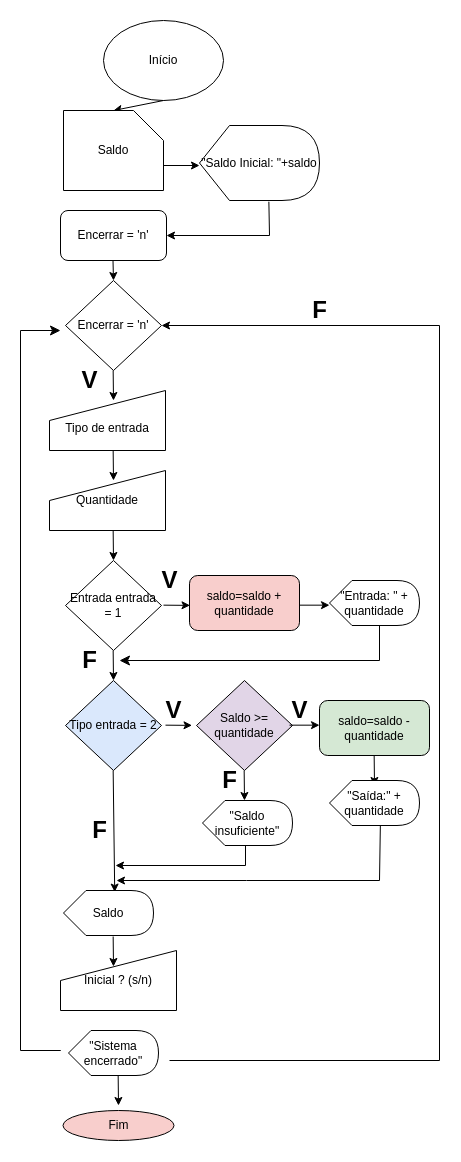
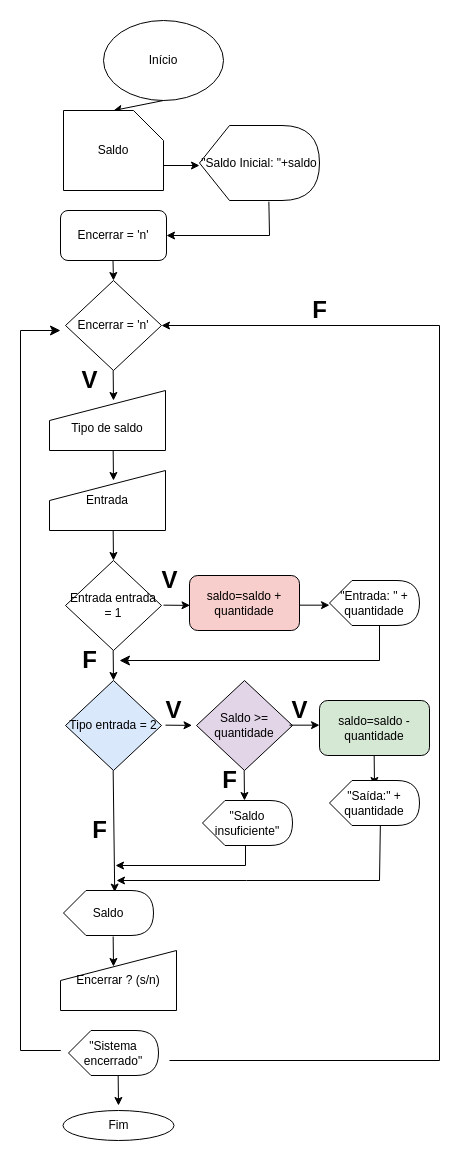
  <mxCell id="0" />
  <mxCell id="1" parent="0" />
  <mxCell id="2" value="Início" style="ellipse;whiteSpace=wrap;html=1;" vertex="1" parent="1"><mxGeometry x="103" y="20" width="120" height="80" as="geometry" /></mxCell>
  <mxCell id="3" value="" style="endArrow=classic;html=1;rounded=0;exitX=0.5;exitY=1;exitDx=0;exitDy=0;" edge="1" parent="1" source="2"><mxGeometry width="50" height="50" relative="1" as="geometry"><mxPoint x="149" y="230" as="sourcePoint" /><mxPoint x="113" y="110" as="targetPoint" /></mxGeometry></mxCell>
  <mxCell id="4" value="Saldo" style="shape=card;whiteSpace=wrap;html=1;direction=south;" vertex="1" parent="1"><mxGeometry x="63" y="110" width="100" height="80" as="geometry" /></mxCell>
  <mxCell id="5" value="" style="endArrow=classic;html=1;rounded=0;exitX=0;exitY=0;exitDx=55;exitDy=0;exitPerimeter=0;" edge="1" parent="1" source="4"><mxGeometry width="50" height="50" relative="1" as="geometry"><mxPoint x="169" y="160" as="sourcePoint" /><mxPoint x="199" y="165" as="targetPoint" /></mxGeometry></mxCell>
  <mxCell id="6" value="&quot;Saldo Inicial: &quot;+saldo" style="shape=display;whiteSpace=wrap;html=1;" vertex="1" parent="1"><mxGeometry x="199" y="125" width="120" height="75" as="geometry" /></mxCell>
  <mxCell id="7" value="" style="endArrow=classic;html=1;rounded=0;exitX=0.578;exitY=1.016;exitDx=0;exitDy=0;exitPerimeter=0;" edge="1" parent="1" source="6" target="8"><mxGeometry width="50" height="50" relative="1" as="geometry"><mxPoint x="269" y="190" as="sourcePoint" /><mxPoint x="119" y="250" as="targetPoint" /><Array as="points"><mxPoint x="269" y="235" /></Array></mxGeometry></mxCell>
  <mxCell id="8" value="Encerrar = 'n'" style="rounded=1;whiteSpace=wrap;html=1;" vertex="1" parent="1"><mxGeometry x="60" y="210" width="106" height="50" as="geometry" /></mxCell>
  <mxCell id="9" value="" style="endArrow=classic;html=1;rounded=0;" edge="1" parent="1"><mxGeometry width="50" height="50" relative="1" as="geometry"><mxPoint x="112.5" y="260" as="sourcePoint" /><mxPoint x="113" y="280" as="targetPoint" /></mxGeometry></mxCell>
  <mxCell id="10" value="Encerrar = 'n'" style="rhombus;whiteSpace=wrap;html=1;" vertex="1" parent="1"><mxGeometry x="65" y="280" width="96" height="90" as="geometry" /></mxCell>
- <mxCell id="11" value="&lt;br&gt;Tipo de entrada" style="shape=manualInput;whiteSpace=wrap;html=1;" vertex="1" parent="1"><mxGeometry x="49" y="390" width="116" height="60" as="geometry" /></mxCell>
+ <mxCell id="11" value="&lt;br&gt;Tipo de saldo" style="shape=manualInput;whiteSpace=wrap;html=1;" vertex="1" parent="1"><mxGeometry x="49" y="390" width="116" height="60" as="geometry" /></mxCell>
  <mxCell id="12" value="" style="endArrow=classic;html=1;rounded=0;" edge="1" parent="1"><mxGeometry width="50" height="50" relative="1" as="geometry"><mxPoint x="112.66" y="370" as="sourcePoint" /><mxPoint x="113" y="400" as="targetPoint" /></mxGeometry></mxCell>
- <mxCell id="13" value="Quantidade" style="shape=manualInput;whiteSpace=wrap;html=1;" vertex="1" parent="1"><mxGeometry x="49" y="470" width="116" height="60" as="geometry" /></mxCell>
+ <mxCell id="13" value="Entrada" style="shape=manualInput;whiteSpace=wrap;html=1;" vertex="1" parent="1"><mxGeometry x="49" y="470" width="116" height="60" as="geometry" /></mxCell>
  <mxCell id="14" value="" style="endArrow=classic;html=1;rounded=0;" edge="1" parent="1"><mxGeometry width="50" height="50" relative="1" as="geometry"><mxPoint x="112.66" y="450" as="sourcePoint" /><mxPoint x="113" y="480" as="targetPoint" /></mxGeometry></mxCell>
  <mxCell id="15" value="Entrada entrada = 1" style="rhombus;whiteSpace=wrap;html=1;" vertex="1" parent="1"><mxGeometry x="65" y="560" width="96" height="90" as="geometry" /></mxCell>
  <mxCell id="16" value="" style="endArrow=classic;html=1;rounded=0;" edge="1" parent="1"><mxGeometry width="50" height="50" relative="1" as="geometry"><mxPoint x="112.66" y="530" as="sourcePoint" /><mxPoint x="113" y="560" as="targetPoint" /></mxGeometry></mxCell>
  <mxCell id="17" value="Tipo entrada = 2" style="rhombus;whiteSpace=wrap;html=1;fillColor=#dae8fc;" vertex="1" parent="1"><mxGeometry x="65" y="680" width="96" height="90" as="geometry" /></mxCell>
  <mxCell id="18" value="" style="endArrow=classic;html=1;rounded=0;" edge="1" parent="1"><mxGeometry width="50" height="50" relative="1" as="geometry"><mxPoint x="112.66" y="650" as="sourcePoint" /><mxPoint x="113" y="680" as="targetPoint" /></mxGeometry></mxCell>
  <mxCell id="19" value="saldo=saldo + quantidade" style="rounded=1;whiteSpace=wrap;html=1;fillColor=#f8cecc;" vertex="1" parent="1"><mxGeometry x="189" y="575" width="110" height="55" as="geometry" /></mxCell>
  <mxCell id="20" value="" style="endArrow=classic;html=1;rounded=0;entryX=-0.029;entryY=0.587;entryDx=0;entryDy=0;entryPerimeter=0;" edge="1" parent="1"><mxGeometry width="50" height="50" relative="1" as="geometry"><mxPoint x="163" y="604.66" as="sourcePoint" /><mxPoint x="189.52" y="604.88" as="targetPoint" /></mxGeometry></mxCell>
  <mxCell id="21" value="" style="endArrow=classic;html=1;rounded=0;" edge="1" parent="1"><mxGeometry width="50" height="50" relative="1" as="geometry"><mxPoint x="299" y="604.66" as="sourcePoint" /><mxPoint x="329" y="604.66" as="targetPoint" /></mxGeometry></mxCell>
  <mxCell id="22" value="&quot;Entrada: &quot; + quantidade" style="shape=display;whiteSpace=wrap;html=1;" vertex="1" parent="1"><mxGeometry x="329" y="580" width="90" height="45" as="geometry" /></mxCell>
  <mxCell id="23" value="Saldo &amp;gt;= quantidade" style="rhombus;whiteSpace=wrap;html=1;fillColor=#e1d5e7;" vertex="1" parent="1"><mxGeometry x="196" y="680" width="96" height="90" as="geometry" /></mxCell>
  <mxCell id="24" value="saldo=saldo - quantidade" style="rounded=1;whiteSpace=wrap;html=1;fillColor=#d5e8d4;" vertex="1" parent="1"><mxGeometry x="319" y="700" width="110" height="55" as="geometry" /></mxCell>
  <mxCell id="25" value="" style="endArrow=classic;html=1;rounded=0;" edge="1" parent="1"><mxGeometry width="50" height="50" relative="1" as="geometry"><mxPoint x="289" y="724.66" as="sourcePoint" /><mxPoint x="319" y="724.66" as="targetPoint" /></mxGeometry></mxCell>
  <mxCell id="26" value="" style="endArrow=classic;html=1;rounded=0;entryX=-0.029;entryY=0.587;entryDx=0;entryDy=0;entryPerimeter=0;" edge="1" parent="1"><mxGeometry width="50" height="50" relative="1" as="geometry"><mxPoint x="165" y="724.66" as="sourcePoint" /><mxPoint x="191.52" y="724.88" as="targetPoint" /></mxGeometry></mxCell>
  <mxCell id="27" value="" style="endArrow=classic;html=1;rounded=0;" edge="1" parent="1"><mxGeometry width="50" height="50" relative="1" as="geometry"><mxPoint x="373.66" y="755" as="sourcePoint" /><mxPoint x="374" y="785" as="targetPoint" /></mxGeometry></mxCell>
  <mxCell id="28" value="&quot;Saída:&quot; + quantidade" style="shape=display;whiteSpace=wrap;html=1;" vertex="1" parent="1"><mxGeometry x="329" y="780" width="90" height="45" as="geometry" /></mxCell>
  <mxCell id="29" value="" style="endArrow=classic;html=1;rounded=0;" edge="1" parent="1"><mxGeometry width="50" height="50" relative="1" as="geometry"><mxPoint x="243.66" y="770" as="sourcePoint" /><mxPoint x="244" y="800" as="targetPoint" /></mxGeometry></mxCell>
  <mxCell id="30" value="&quot;Saldo insuficiente&quot;" style="shape=display;whiteSpace=wrap;html=1;" vertex="1" parent="1"><mxGeometry x="202" y="800" width="90" height="45" as="geometry" /></mxCell>
  <mxCell id="31" value="Saldo" style="shape=display;whiteSpace=wrap;html=1;" vertex="1" parent="1"><mxGeometry x="63" y="890" width="90" height="45" as="geometry" /></mxCell>
  <mxCell id="32" value="" style="endArrow=classic;html=1;rounded=0;entryX=0.569;entryY=0.035;entryDx=0;entryDy=0;entryPerimeter=0;" edge="1" parent="1" target="31"><mxGeometry width="50" height="50" relative="1" as="geometry"><mxPoint x="112.66" y="770" as="sourcePoint" /><mxPoint x="113" y="800" as="targetPoint" /></mxGeometry></mxCell>
- <mxCell id="33" value="Inicial ? (s/n)" style="shape=manualInput;whiteSpace=wrap;html=1;" vertex="1" parent="1"><mxGeometry x="60" y="950" width="116" height="60" as="geometry" /></mxCell>
+ <mxCell id="33" value="Encerrar ? (s/n)" style="shape=manualInput;whiteSpace=wrap;html=1;" vertex="1" parent="1"><mxGeometry x="60" y="950" width="116" height="60" as="geometry" /></mxCell>
  <mxCell id="34" value="" style="endArrow=classic;html=1;rounded=0;" edge="1" parent="1"><mxGeometry width="50" height="50" relative="1" as="geometry"><mxPoint x="112.66" y="936" as="sourcePoint" /><mxPoint x="113" y="966" as="targetPoint" /></mxGeometry></mxCell>
  <mxCell id="35" value="&quot;Sistema encerrado&quot;" style="shape=display;whiteSpace=wrap;html=1;" vertex="1" parent="1"><mxGeometry x="68" y="1030" width="90" height="45" as="geometry" /></mxCell>
  <mxCell id="36" value="" style="endArrow=classic;html=1;rounded=0;" edge="1" parent="1"><mxGeometry width="50" height="50" relative="1" as="geometry"><mxPoint x="117.66" y="1075" as="sourcePoint" /><mxPoint x="118" y="1105" as="targetPoint" /></mxGeometry></mxCell>
- <mxCell id="37" value="Fim" style="ellipse;whiteSpace=wrap;html=1;fillColor=#f8cecc;" vertex="1" parent="1"><mxGeometry x="62.5" y="1110" width="111" height="30" as="geometry" /></mxCell>
+ <mxCell id="37" value="Fim" style="ellipse;whiteSpace=wrap;html=1;" vertex="1" parent="1"><mxGeometry x="62.5" y="1110" width="111" height="30" as="geometry" /></mxCell>
  <mxCell id="38" value="" style="edgeStyle=segmentEdgeStyle;endArrow=classic;html=1;curved=0;rounded=0;endSize=8;startSize=8;movable=1;resizable=1;rotatable=1;deletable=1;editable=1;connectable=1;" edge="1" parent="1"><mxGeometry width="50" height="50" relative="1" as="geometry"><mxPoint x="59" y="1050" as="sourcePoint" /><mxPoint x="60" y="330" as="targetPoint" /><Array as="points"><mxPoint x="60" y="1050" /><mxPoint x="20" y="1050" /><mxPoint x="20" y="330" /></Array></mxGeometry></mxCell>
  <mxCell id="39" value="" style="edgeStyle=segmentEdgeStyle;endArrow=classic;html=1;curved=0;rounded=0;endSize=8;startSize=8;" edge="1" parent="1" source="22"><mxGeometry width="50" height="50" relative="1" as="geometry"><mxPoint x="379" y="640" as="sourcePoint" /><mxPoint x="119" y="660" as="targetPoint" /><Array as="points"><mxPoint x="379" y="660" /></Array></mxGeometry></mxCell>
  <mxCell id="40" value="" style="endArrow=classic;html=1;rounded=0;" edge="1" parent="1"><mxGeometry width="50" height="50" relative="1" as="geometry"><mxPoint x="245" y="845" as="sourcePoint" /><mxPoint x="115" y="865" as="targetPoint" /><Array as="points"><mxPoint x="245" y="865" /></Array></mxGeometry></mxCell>
  <mxCell id="41" value="" style="endArrow=classic;html=1;rounded=0;exitX=0.565;exitY=1.007;exitDx=0;exitDy=0;exitPerimeter=0;" edge="1" parent="1" source="28"><mxGeometry width="50" height="50" relative="1" as="geometry"><mxPoint x="386" y="830" as="sourcePoint" /><mxPoint x="116" y="880" as="targetPoint" /><Array as="points"><mxPoint x="379" y="880" /><mxPoint x="246" y="880" /></Array></mxGeometry></mxCell>
  <mxCell id="42" value="F" style="text;strokeColor=none;fillColor=none;html=1;fontSize=24;fontStyle=1;verticalAlign=middle;align=center;" vertex="1" parent="1"><mxGeometry x="269" y="290" width="100" height="40" as="geometry" /></mxCell>
  <mxCell id="43" value="" style="endArrow=classic;html=1;rounded=0;entryX=1;entryY=0.5;entryDx=0;entryDy=0;" edge="1" parent="1" target="10"><mxGeometry width="50" height="50" relative="1" as="geometry"><mxPoint x="169" y="1060" as="sourcePoint" /><mxPoint x="499" y="270" as="targetPoint" /><Array as="points"><mxPoint x="439" y="1060" /><mxPoint x="439" y="325" /></Array></mxGeometry></mxCell>
  <mxCell id="44" value="V" style="text;strokeColor=none;fillColor=none;html=1;fontSize=24;fontStyle=1;verticalAlign=middle;align=center;" vertex="1" parent="1"><mxGeometry x="39" y="360" width="100" height="40" as="geometry" /></mxCell>
  <mxCell id="45" value="V" style="text;strokeColor=none;fillColor=none;html=1;fontSize=24;fontStyle=1;verticalAlign=middle;align=center;" vertex="1" parent="1"><mxGeometry x="119" y="560" width="100" height="40" as="geometry" /></mxCell>
  <mxCell id="46" value="F" style="text;strokeColor=none;fillColor=none;html=1;fontSize=24;fontStyle=1;verticalAlign=middle;align=center;" vertex="1" parent="1"><mxGeometry x="39" y="640" width="100" height="40" as="geometry" /></mxCell>
  <mxCell id="47" value="V" style="text;strokeColor=none;fillColor=none;html=1;fontSize=24;fontStyle=1;verticalAlign=middle;align=center;" vertex="1" parent="1"><mxGeometry x="123" y="690" width="100" height="40" as="geometry" /></mxCell>
  <mxCell id="48" value="V" style="text;strokeColor=none;fillColor=none;html=1;fontSize=24;fontStyle=1;verticalAlign=middle;align=center;" vertex="1" parent="1"><mxGeometry x="249" y="690" width="100" height="40" as="geometry" /></mxCell>
  <mxCell id="49" value="F" style="text;strokeColor=none;fillColor=none;html=1;fontSize=24;fontStyle=1;verticalAlign=middle;align=center;" vertex="1" parent="1"><mxGeometry x="179" y="760" width="100" height="40" as="geometry" /></mxCell>
  <mxCell id="50" value="F" style="text;strokeColor=none;fillColor=none;html=1;fontSize=24;fontStyle=1;verticalAlign=middle;align=center;" vertex="1" parent="1"><mxGeometry x="49" y="810" width="100" height="40" as="geometry" /></mxCell>
